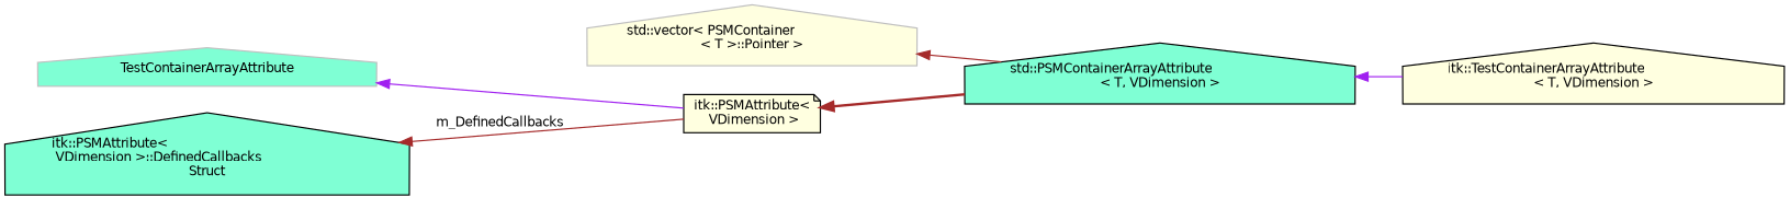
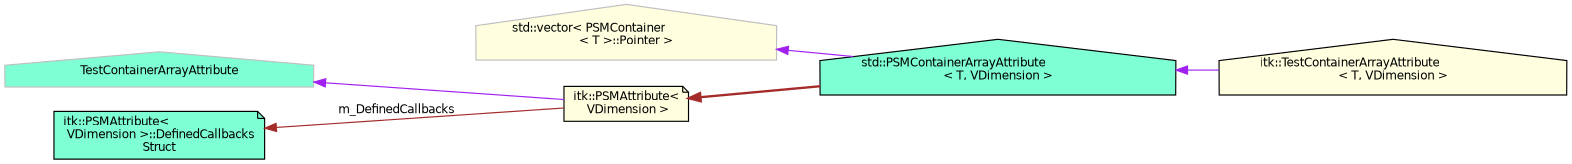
  digraph {
    rankdir=LR
    node [color=black fillcolor=lightyellow fontname=Helvetica fontsize=10 shape=house style=filled]
    edge [color=brown dir=back fontname=Helvetica fontsize=10 labelfontname=Helvetica labelfontsize=10 style=solid]
    n1 [fontcolor=black height=0.2 label="itk::TestContainerArrayAttribute\l\< T, VDimension \>" width=0.4]
    n2 [fillcolor=aquamarine height=0.2 label="std::PSMContainerArrayAttribute\l\< T, VDimension \>" width=0.4]
    n3 [color=grey75 height=0.2 label="std::vector\< PSMContainer\l\< T \>::Pointer \>" width=0.4]
    n4 [height=0.2 label="itk::PSMAttribute\<\l VDimension \>" shape=note width=0.4]
    n5 [color=grey75 fillcolor=aquamarine height=0.2 label=TestContainerArrayAttribute width=0.4]
-   n6 [fillcolor=aquamarine height=0.2 label="itk::PSMAttribute\<\l VDimension \>::DefinedCallbacks\lStruct" width=0.4]
+   n6 [fillcolor=aquamarine height=0.2 label="itk::PSMAttribute\<\l VDimension \>::DefinedCallbacks\lStruct" shape=note width=0.4]
    n2 -> n1 [color=purple]
-   n3 -> n2
+   n3 -> n2 [color=purple]
    n4 -> n2 [style=bold]
    n5 -> n4 [color=purple]
    n6 -> n4 [label=" m_DefinedCallbacks"]
  }
